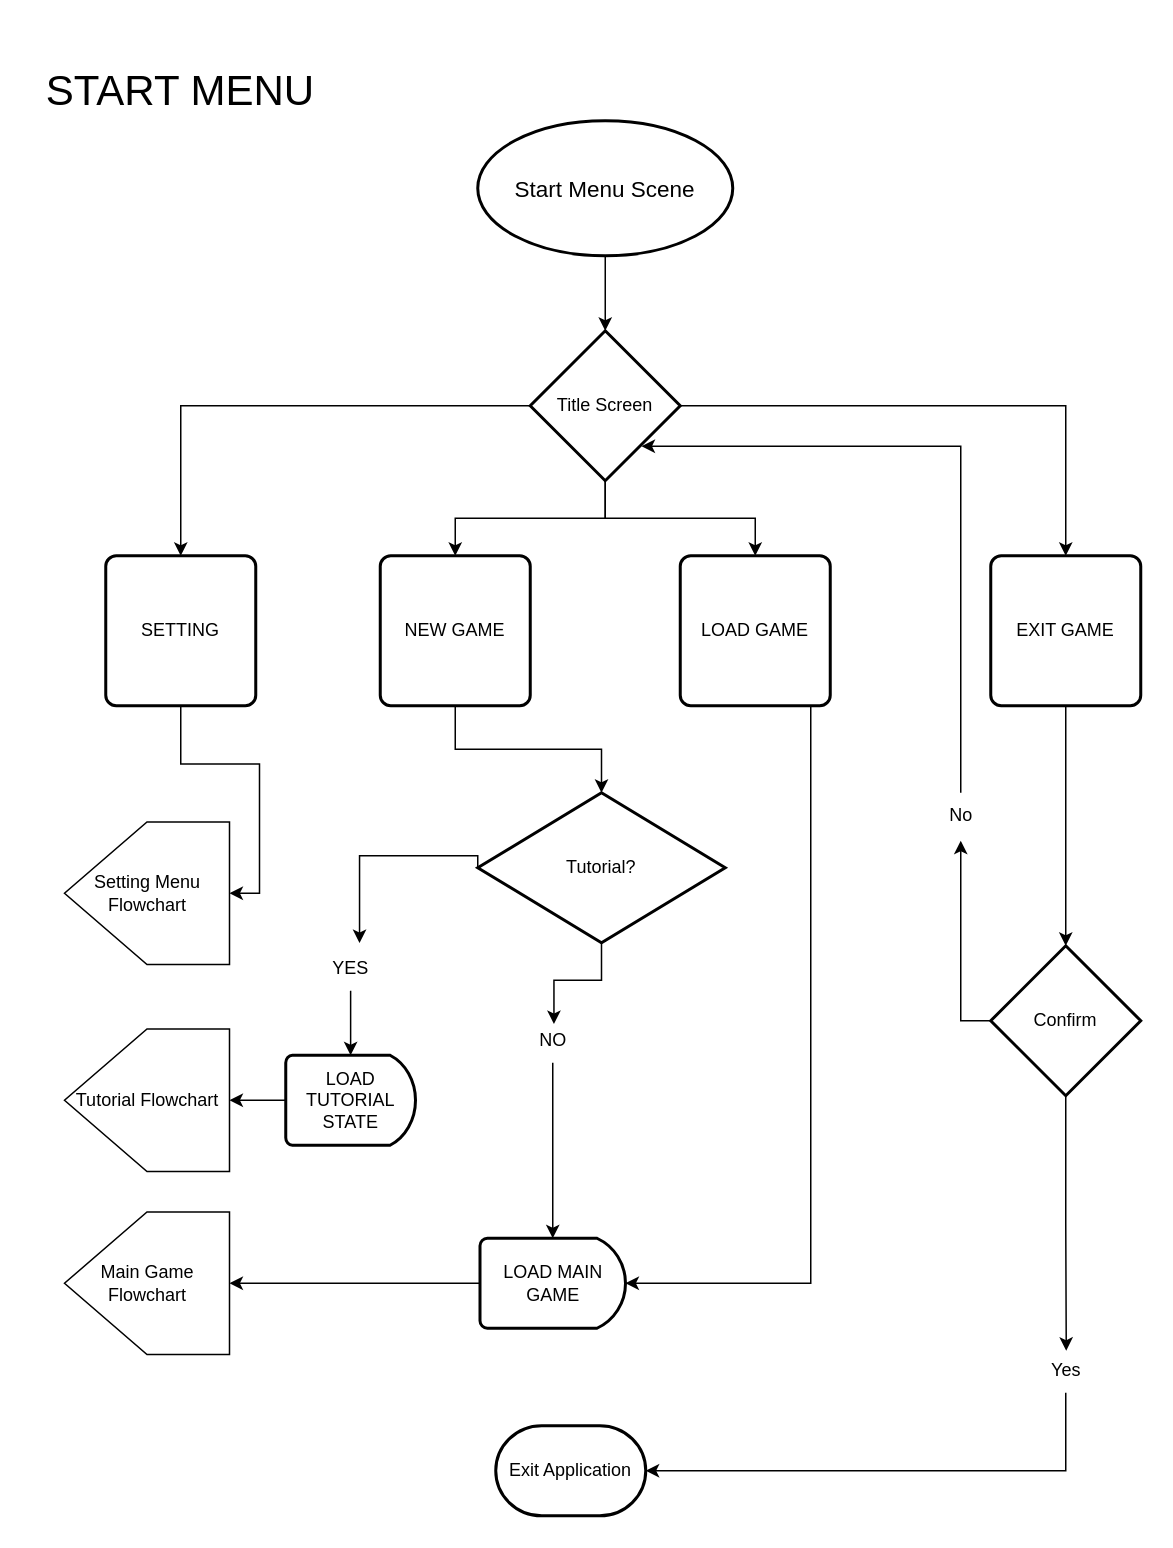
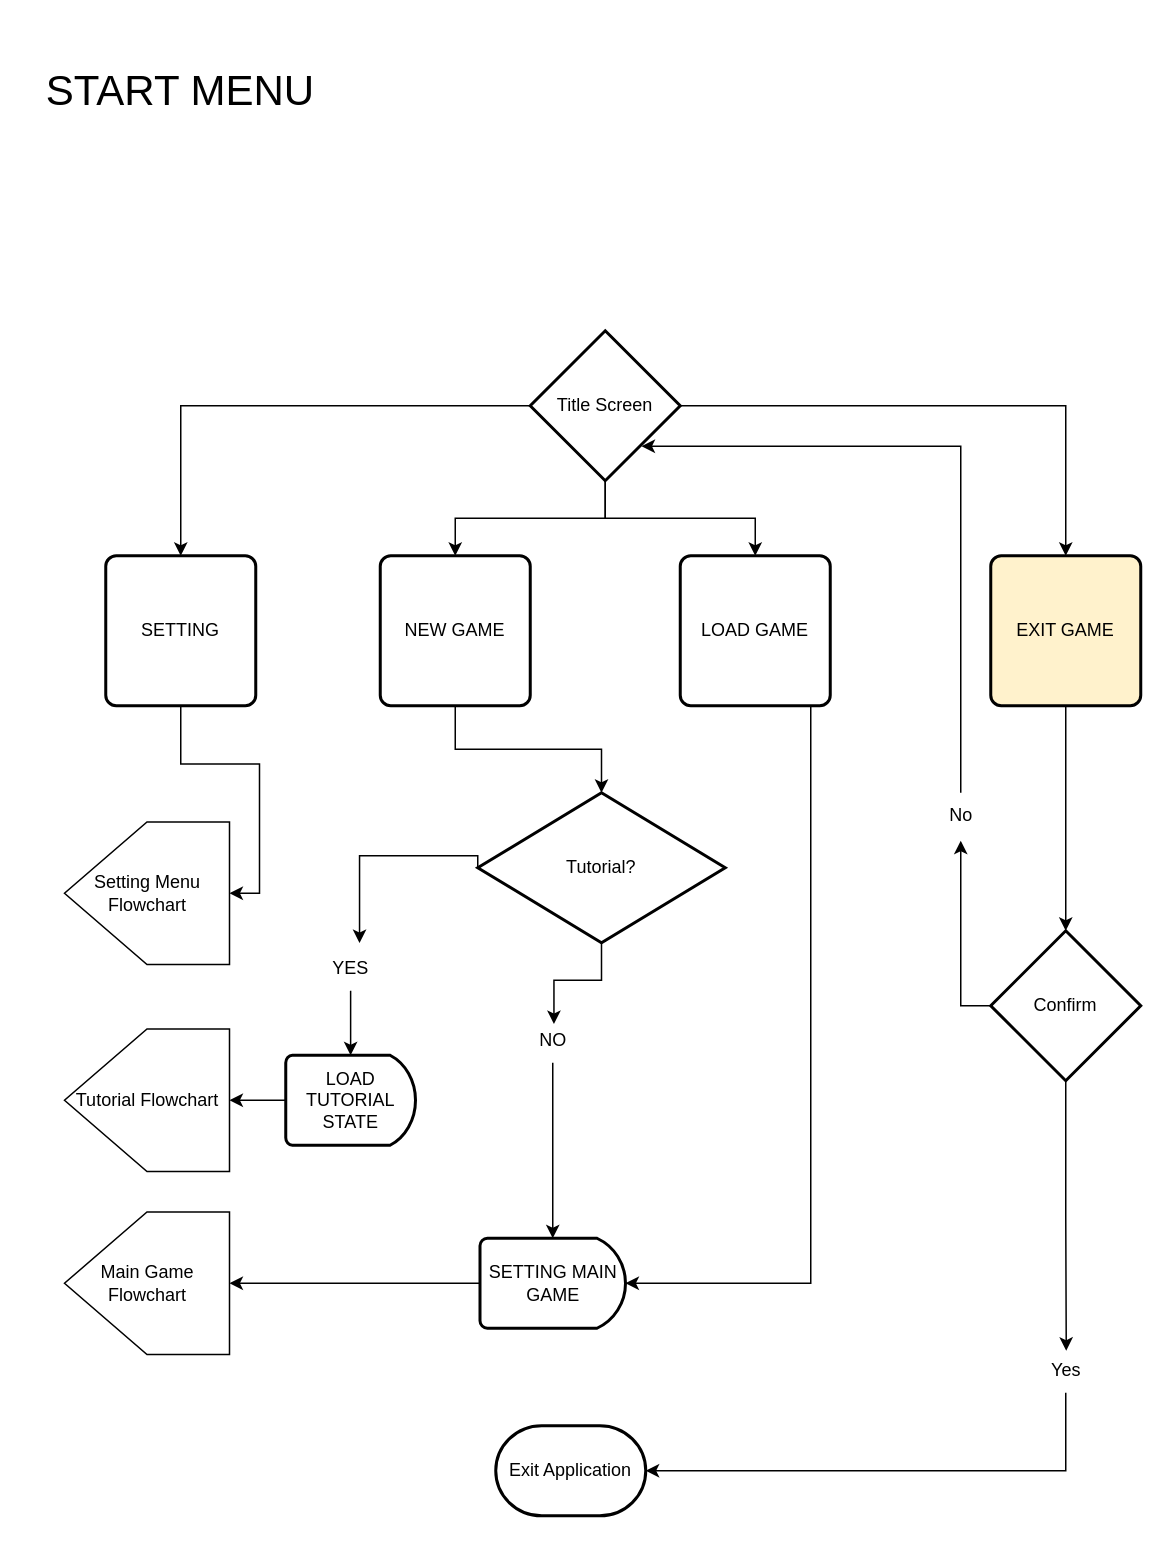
  <mxCell id="0" />
  <mxCell id="1" parent="0" />
  <mxCell id="2" value="&lt;span style=&quot;font-size: 28px;&quot;&gt;START MENU&lt;/span&gt;" style="text;html=1;align=center;verticalAlign=middle;whiteSpace=wrap;rounded=0;" vertex="1" parent="1"><mxGeometry x="20" y="20" width="200" height="80" as="geometry" /></mxCell>
- <mxCell id="3" value="&lt;font style=&quot;font-size: 15px;&quot;&gt;Start Menu Scene&lt;/font&gt;" style="strokeWidth=2;html=1;shape=mxgraph.flowchart.start_1;whiteSpace=wrap;" vertex="1" parent="1"><mxGeometry x="318" y="80" width="170" height="90" as="geometry" /></mxCell>
  <mxCell id="4" style="edgeStyle=orthogonalEdgeStyle;rounded=0;orthogonalLoop=1;jettySize=auto;html=1;exitX=1;exitY=0.5;exitDx=0;exitDy=0;exitPerimeter=0;entryX=0.5;entryY=0;entryDx=0;entryDy=0;" edge="1" parent="1" source="8" target="13"><mxGeometry relative="1" as="geometry" /></mxCell>
  <mxCell id="5" style="edgeStyle=orthogonalEdgeStyle;rounded=0;orthogonalLoop=1;jettySize=auto;html=1;exitX=0;exitY=0.5;exitDx=0;exitDy=0;exitPerimeter=0;entryX=0.5;entryY=0;entryDx=0;entryDy=0;" edge="1" parent="1" source="8" target="11"><mxGeometry relative="1" as="geometry" /></mxCell>
  <mxCell id="6" style="edgeStyle=orthogonalEdgeStyle;rounded=0;orthogonalLoop=1;jettySize=auto;html=1;" edge="1" parent="1" source="8" target="12"><mxGeometry relative="1" as="geometry" /></mxCell>
  <mxCell id="7" style="edgeStyle=orthogonalEdgeStyle;rounded=0;orthogonalLoop=1;jettySize=auto;html=1;exitX=0.5;exitY=1;exitDx=0;exitDy=0;exitPerimeter=0;entryX=0.5;entryY=0;entryDx=0;entryDy=0;" edge="1" parent="1" source="8" target="24"><mxGeometry relative="1" as="geometry" /></mxCell>
  <mxCell id="8" value="Title Screen" style="strokeWidth=2;html=1;shape=mxgraph.flowchart.decision;whiteSpace=wrap;" vertex="1" parent="1"><mxGeometry x="353" y="220" width="100" height="100" as="geometry" /></mxCell>
- <mxCell id="9" style="edgeStyle=orthogonalEdgeStyle;rounded=0;orthogonalLoop=1;jettySize=auto;html=1;exitX=0.5;exitY=1;exitDx=0;exitDy=0;exitPerimeter=0;entryX=0.5;entryY=0;entryDx=0;entryDy=0;entryPerimeter=0;" edge="1" parent="1" source="3" target="8"><mxGeometry relative="1" as="geometry" /></mxCell>
  <mxCell id="10" style="edgeStyle=orthogonalEdgeStyle;rounded=0;orthogonalLoop=1;jettySize=auto;html=1;exitX=0.5;exitY=1;exitDx=0;exitDy=0;entryX=0.5;entryY=0;entryDx=0;entryDy=0;" edge="1" parent="1" source="11" target="14"><mxGeometry relative="1" as="geometry" /></mxCell>
  <mxCell id="11" value="SETTING" style="rounded=1;whiteSpace=wrap;html=1;absoluteArcSize=1;arcSize=14;strokeWidth=2;" vertex="1" parent="1"><mxGeometry x="70" y="370" width="100" height="100" as="geometry" /></mxCell>
  <mxCell id="12" value="NEW GAME" style="rounded=1;whiteSpace=wrap;html=1;absoluteArcSize=1;arcSize=14;strokeWidth=2;direction=south;" vertex="1" parent="1"><mxGeometry x="253" y="370" width="100" height="100" as="geometry" /></mxCell>
- <mxCell id="13" value="EXIT GAME" style="rounded=1;whiteSpace=wrap;html=1;absoluteArcSize=1;arcSize=14;strokeWidth=2;" vertex="1" parent="1"><mxGeometry x="660" y="370" width="100" height="100" as="geometry" /></mxCell>
+ <mxCell id="13" value="EXIT GAME" style="rounded=1;whiteSpace=wrap;html=1;absoluteArcSize=1;arcSize=14;strokeWidth=2;fillColor=#fff2cc;" vertex="1" parent="1"><mxGeometry x="660" y="370" width="100" height="100" as="geometry" /></mxCell>
  <mxCell id="14" value="Setting Menu Flowchart" style="verticalLabelPosition=middle;verticalAlign=middle;shape=offPageConnector;rounded=0;size=0.5;labelPosition=center;align=center;rotation=90;html=1;whiteSpace=wrap;horizontal=0;" vertex="1" parent="1"><mxGeometry x="50" y="540" width="95" height="110" as="geometry" /></mxCell>
  <mxCell id="15" value="Exit Application" style="strokeWidth=2;html=1;shape=mxgraph.flowchart.terminator;whiteSpace=wrap;" vertex="1" parent="1"><mxGeometry x="330" y="950" width="100" height="60" as="geometry" /></mxCell>
  <mxCell id="16" style="edgeStyle=orthogonalEdgeStyle;rounded=0;orthogonalLoop=1;jettySize=auto;html=1;exitX=0.5;exitY=1;exitDx=0;exitDy=0;exitPerimeter=0;" edge="1" parent="1" source="18"><mxGeometry relative="1" as="geometry"><mxPoint x="710.333" y="900" as="targetPoint" /></mxGeometry></mxCell>
  <mxCell id="17" style="edgeStyle=orthogonalEdgeStyle;rounded=0;orthogonalLoop=1;jettySize=auto;html=1;exitX=0;exitY=0.5;exitDx=0;exitDy=0;exitPerimeter=0;" edge="1" parent="1" source="18"><mxGeometry relative="1" as="geometry"><mxPoint x="640" y="560" as="targetPoint" /></mxGeometry></mxCell>
- <mxCell id="18" value="Confirm" style="strokeWidth=2;html=1;shape=mxgraph.flowchart.decision;whiteSpace=wrap;" vertex="1" parent="1"><mxGeometry x="660" y="630" width="100" height="100" as="geometry" /></mxCell>
+ <mxCell id="18" value="Confirm" style="strokeWidth=2;html=1;shape=mxgraph.flowchart.decision;whiteSpace=wrap;" vertex="1" parent="1"><mxGeometry x="660" y="620" width="100" height="100" as="geometry" /></mxCell>
  <mxCell id="19" style="edgeStyle=orthogonalEdgeStyle;rounded=0;orthogonalLoop=1;jettySize=auto;html=1;exitX=0.5;exitY=1;exitDx=0;exitDy=0;entryX=0.5;entryY=0;entryDx=0;entryDy=0;entryPerimeter=0;" edge="1" parent="1" source="13" target="18"><mxGeometry relative="1" as="geometry" /></mxCell>
  <mxCell id="20" value="Yes" style="text;html=1;align=center;verticalAlign=middle;resizable=0;points=[];autosize=1;strokeColor=none;fillColor=none;" vertex="1" parent="1"><mxGeometry x="690" y="898" width="40" height="30" as="geometry" /></mxCell>
  <mxCell id="21" style="edgeStyle=orthogonalEdgeStyle;rounded=0;orthogonalLoop=1;jettySize=auto;html=1;entryX=1;entryY=0.5;entryDx=0;entryDy=0;entryPerimeter=0;" edge="1" parent="1" source="20" target="15"><mxGeometry relative="1" as="geometry"><Array as="points"><mxPoint x="710" y="980" /></Array></mxGeometry></mxCell>
  <mxCell id="22" value="No" style="text;html=1;align=center;verticalAlign=middle;resizable=0;points=[];autosize=1;strokeColor=none;fillColor=none;" vertex="1" parent="1"><mxGeometry x="620" y="528" width="40" height="30" as="geometry" /></mxCell>
  <mxCell id="23" style="edgeStyle=orthogonalEdgeStyle;rounded=0;orthogonalLoop=1;jettySize=auto;html=1;entryX=0.742;entryY=0.77;entryDx=0;entryDy=0;entryPerimeter=0;" edge="1" parent="1" source="22" target="8"><mxGeometry relative="1" as="geometry"><Array as="points"><mxPoint x="640" y="297" /></Array></mxGeometry></mxCell>
  <mxCell id="24" value="LOAD GAME" style="rounded=1;whiteSpace=wrap;html=1;absoluteArcSize=1;arcSize=14;strokeWidth=2;" vertex="1" parent="1"><mxGeometry x="453" y="370" width="100" height="100" as="geometry" /></mxCell>
  <mxCell id="25" style="edgeStyle=orthogonalEdgeStyle;rounded=0;orthogonalLoop=1;jettySize=auto;html=1;entryX=0.5;entryY=0;entryDx=0;entryDy=0;" edge="1" parent="1" source="26" target="35"><mxGeometry relative="1" as="geometry" /></mxCell>
- <mxCell id="26" value="LOAD MAIN GAME" style="strokeWidth=2;html=1;shape=mxgraph.flowchart.delay;whiteSpace=wrap;" vertex="1" parent="1"><mxGeometry x="319.5" y="825" width="97" height="60" as="geometry" /></mxCell>
+ <mxCell id="26" value="SETTING MAIN GAME" style="strokeWidth=2;html=1;shape=mxgraph.flowchart.delay;whiteSpace=wrap;" vertex="1" parent="1"><mxGeometry x="319.5" y="825" width="97" height="60" as="geometry" /></mxCell>
  <mxCell id="27" style="edgeStyle=orthogonalEdgeStyle;rounded=0;orthogonalLoop=1;jettySize=auto;html=1;entryX=1;entryY=0.5;entryDx=0;entryDy=0;entryPerimeter=0;" edge="1" parent="1" source="24" target="26"><mxGeometry relative="1" as="geometry"><Array as="points"><mxPoint x="540" y="855" /></Array></mxGeometry></mxCell>
  <mxCell id="28" style="edgeStyle=orthogonalEdgeStyle;rounded=0;orthogonalLoop=1;jettySize=auto;html=1;entryX=0.52;entryY=0.14;entryDx=0;entryDy=0;entryPerimeter=0;" edge="1" parent="1" source="30" target="32"><mxGeometry relative="1" as="geometry"><mxPoint x="303" y="680" as="targetPoint" /></mxGeometry></mxCell>
  <mxCell id="29" style="edgeStyle=orthogonalEdgeStyle;rounded=0;orthogonalLoop=1;jettySize=auto;html=1;exitX=0;exitY=0.5;exitDx=0;exitDy=0;exitPerimeter=0;entryX=0.619;entryY=-0.06;entryDx=0;entryDy=0;entryPerimeter=0;" edge="1" parent="1" source="30" target="38"><mxGeometry relative="1" as="geometry"><mxPoint x="230" y="630" as="targetPoint" /><Array as="points"><mxPoint x="318" y="570" /><mxPoint x="239" y="570" /></Array></mxGeometry></mxCell>
  <mxCell id="30" value="Tutorial?" style="strokeWidth=2;html=1;shape=mxgraph.flowchart.decision;whiteSpace=wrap;" vertex="1" parent="1"><mxGeometry x="318" y="528" width="165" height="100" as="geometry" /></mxCell>
  <mxCell id="31" style="edgeStyle=orthogonalEdgeStyle;rounded=0;orthogonalLoop=1;jettySize=auto;html=1;exitX=1;exitY=0.5;exitDx=0;exitDy=0;entryX=0.5;entryY=0;entryDx=0;entryDy=0;entryPerimeter=0;" edge="1" parent="1" source="12" target="30"><mxGeometry relative="1" as="geometry" /></mxCell>
  <mxCell id="32" value="NO" style="text;html=1;align=center;verticalAlign=middle;resizable=0;points=[];autosize=1;strokeColor=none;fillColor=none;" vertex="1" parent="1"><mxGeometry x="348" y="678" width="40" height="30" as="geometry" /></mxCell>
  <mxCell id="33" style="edgeStyle=orthogonalEdgeStyle;rounded=0;orthogonalLoop=1;jettySize=auto;html=1;entryX=0.5;entryY=0;entryDx=0;entryDy=0;entryPerimeter=0;" edge="1" parent="1" source="32" target="26"><mxGeometry relative="1" as="geometry" /></mxCell>
  <mxCell id="34" value="Tutorial Flowchart" style="verticalLabelPosition=middle;verticalAlign=middle;shape=offPageConnector;rounded=0;size=0.5;labelPosition=center;align=center;rotation=90;html=1;whiteSpace=wrap;horizontal=0;" vertex="1" parent="1"><mxGeometry x="50" y="678" width="95" height="110" as="geometry" /></mxCell>
  <mxCell id="35" value="Main Game Flowchart" style="verticalLabelPosition=middle;verticalAlign=middle;shape=offPageConnector;rounded=0;size=0.5;labelPosition=center;align=center;rotation=90;html=1;whiteSpace=wrap;horizontal=0;" vertex="1" parent="1"><mxGeometry x="50" y="800" width="95" height="110" as="geometry" /></mxCell>
  <mxCell id="36" style="edgeStyle=orthogonalEdgeStyle;rounded=0;orthogonalLoop=1;jettySize=auto;html=1;entryX=0.5;entryY=0;entryDx=0;entryDy=0;" edge="1" parent="1" source="37" target="34"><mxGeometry relative="1" as="geometry" /></mxCell>
  <mxCell id="37" value="LOAD TUTORIAL STATE" style="strokeWidth=2;html=1;shape=mxgraph.flowchart.delay;whiteSpace=wrap;" vertex="1" parent="1"><mxGeometry x="190" y="703" width="86.5" height="60" as="geometry" /></mxCell>
  <mxCell id="38" value="YES" style="text;html=1;align=center;verticalAlign=middle;resizable=0;points=[];autosize=1;strokeColor=none;fillColor=none;" vertex="1" parent="1"><mxGeometry x="208.25" y="630" width="50" height="30" as="geometry" /></mxCell>
  <mxCell id="39" style="edgeStyle=orthogonalEdgeStyle;rounded=0;orthogonalLoop=1;jettySize=auto;html=1;entryX=0.5;entryY=0;entryDx=0;entryDy=0;entryPerimeter=0;" edge="1" parent="1" source="38" target="37"><mxGeometry relative="1" as="geometry" /></mxCell>
